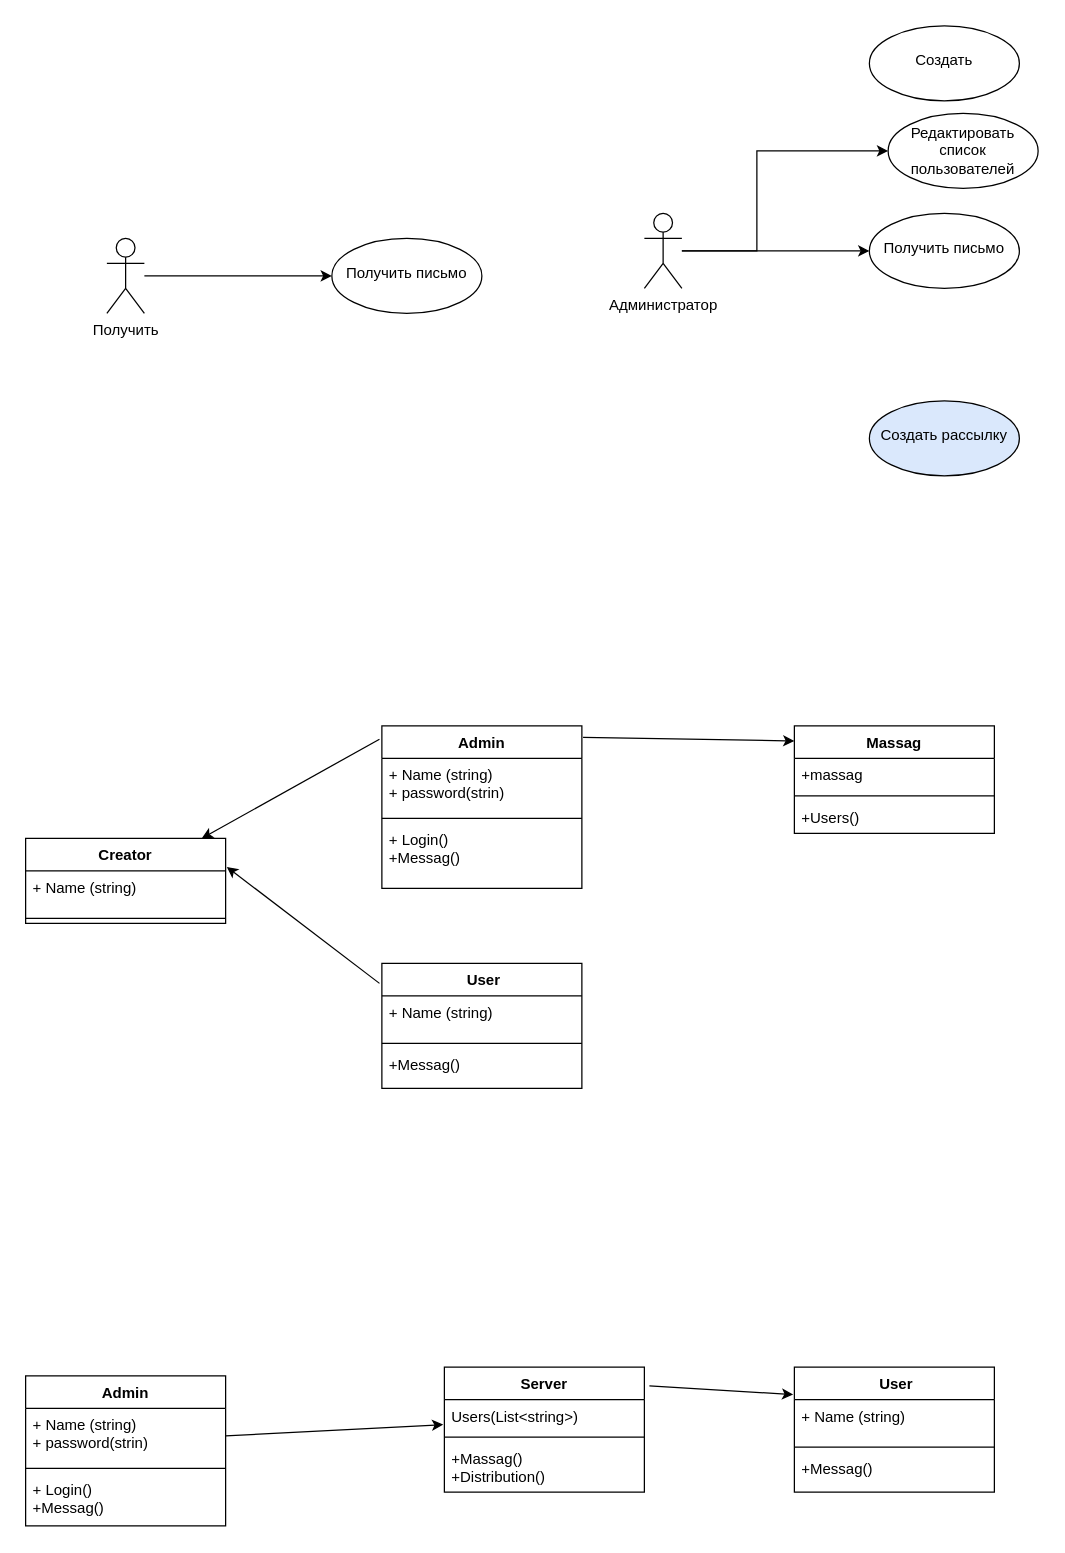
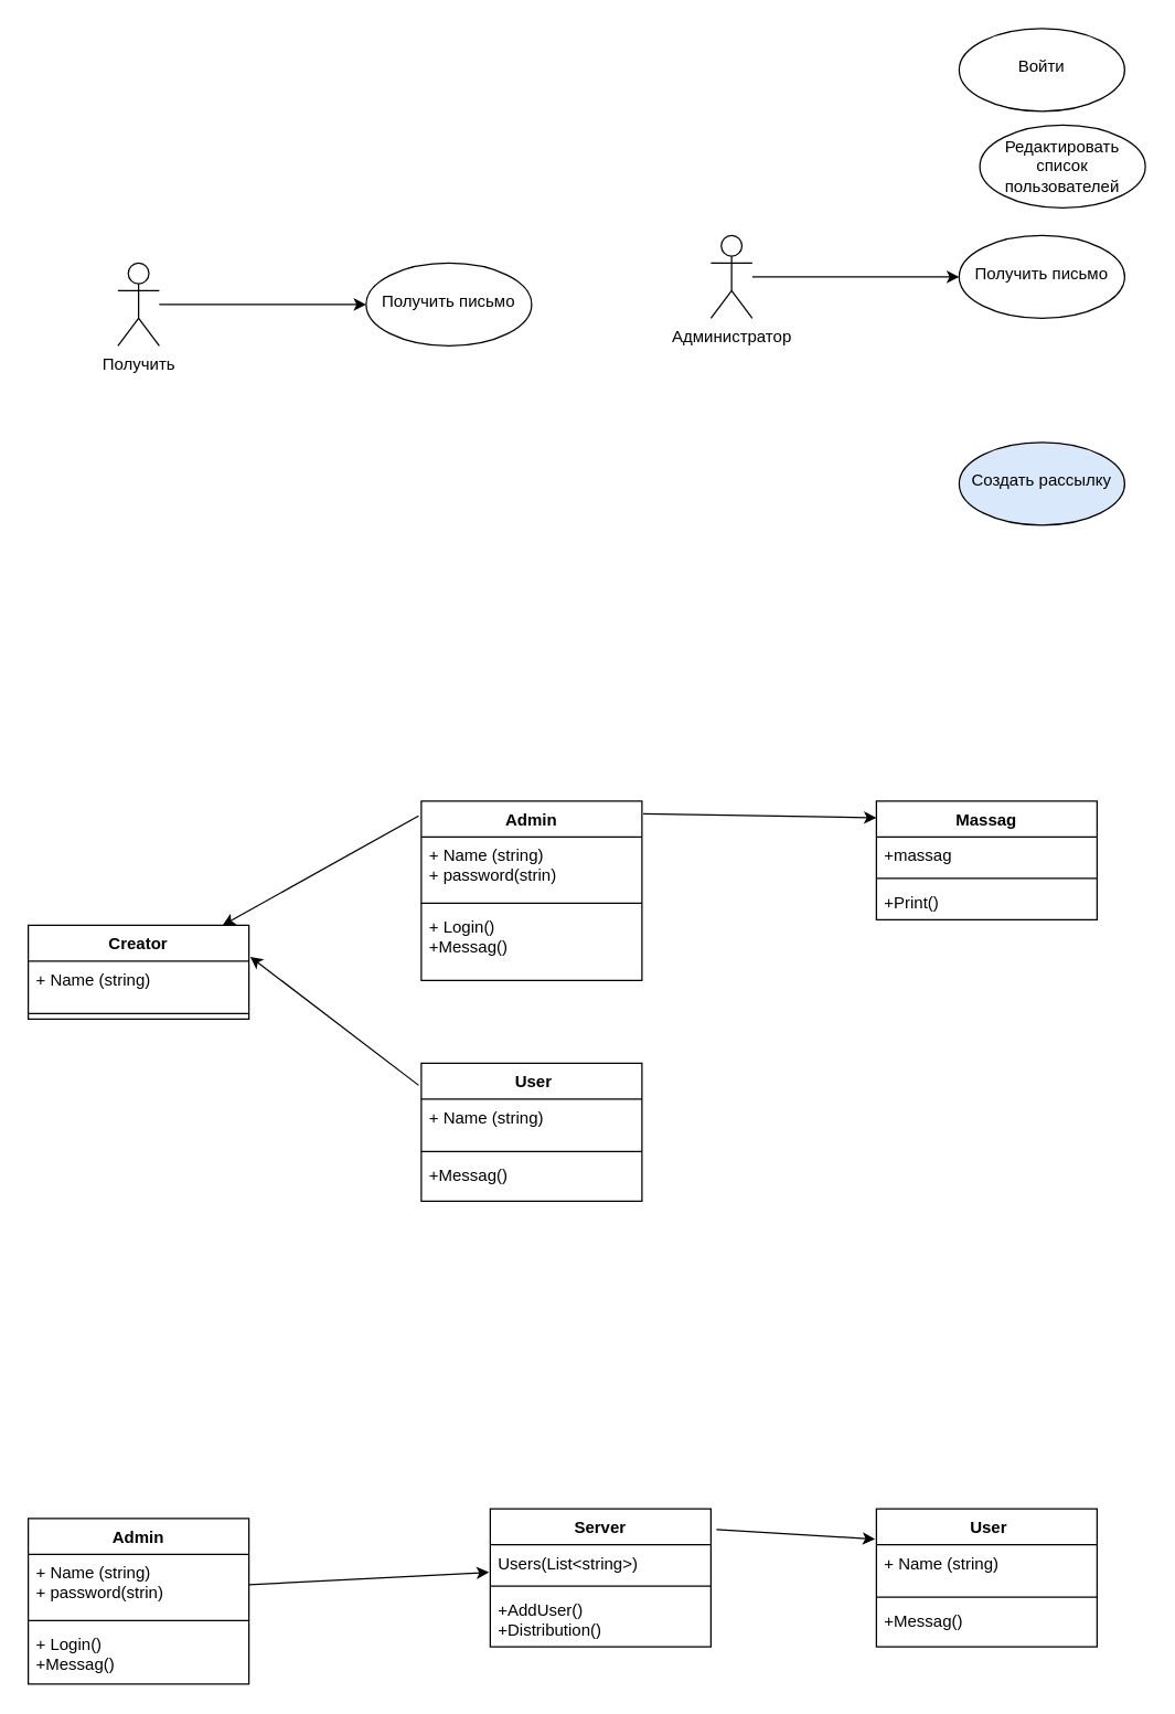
  <mxCell id="0" />
  <mxCell id="1" parent="0" />
  <mxCell id="2" value=" User" style="swimlane;fontStyle=1;align=center;verticalAlign=top;childLayout=stackLayout;horizontal=1;startSize=26;horizontalStack=0;resizeParent=1;resizeParentMax=0;resizeLast=0;collapsible=1;marginBottom=0;" vertex="1" parent="1"><mxGeometry x="305" y="770" width="160" height="100" as="geometry" /></mxCell>
  <mxCell id="3" value="+ Name (string) &#10;" style="text;strokeColor=none;fillColor=none;align=left;verticalAlign=top;spacingLeft=4;spacingRight=4;overflow=hidden;rotatable=0;points=[[0,0.5],[1,0.5]];portConstraint=eastwest;" vertex="1" parent="2"><mxGeometry y="26" width="160" height="34" as="geometry" /></mxCell>
  <mxCell id="4" value="" style="line;strokeWidth=1;fillColor=none;align=left;verticalAlign=middle;spacingTop=-1;spacingLeft=3;spacingRight=3;rotatable=0;labelPosition=right;points=[];portConstraint=eastwest;strokeColor=inherit;" vertex="1" parent="2"><mxGeometry y="60" width="160" height="8" as="geometry" /></mxCell>
  <mxCell id="5" value="+Messag()" style="text;strokeColor=none;fillColor=none;align=left;verticalAlign=top;spacingLeft=4;spacingRight=4;overflow=hidden;rotatable=0;points=[[0,0.5],[1,0.5]];portConstraint=eastwest;" vertex="1" parent="2"><mxGeometry y="68" width="160" height="32" as="geometry" /></mxCell>
  <mxCell id="6" value="" style="edgeStyle=orthogonalEdgeStyle;rounded=0;orthogonalLoop=1;jettySize=auto;html=1;" edge="1" parent="1" source="7" target="8"><mxGeometry relative="1" as="geometry" /></mxCell>
  <mxCell id="7" value="Получить" style="shape=umlActor;verticalLabelPosition=bottom;verticalAlign=top;html=1;" vertex="1" parent="1"><mxGeometry x="85" y="190" width="30" height="60" as="geometry" /></mxCell>
  <mxCell id="8" value="&lt;br&gt;Получить письмо" style="ellipse;whiteSpace=wrap;html=1;verticalAlign=top;" vertex="1" parent="1"><mxGeometry x="265" y="190" width="120" height="60" as="geometry" /></mxCell>
  <mxCell id="9" value="" style="edgeStyle=orthogonalEdgeStyle;rounded=0;orthogonalLoop=1;jettySize=auto;html=1;" edge="1" parent="1" source="11" target="12"><mxGeometry relative="1" as="geometry" /></mxCell>
- <mxCell id="10" value="" style="edgeStyle=orthogonalEdgeStyle;rounded=0;orthogonalLoop=1;jettySize=auto;html=1;" edge="1" parent="1" source="11" target="14"><mxGeometry relative="1" as="geometry"><Array as="points"><mxPoint x="605" y="200" /><mxPoint x="605" y="120" /></Array></mxGeometry></mxCell>
  <mxCell id="11" value="Администратор" style="shape=umlActor;verticalLabelPosition=bottom;verticalAlign=top;html=1;" vertex="1" parent="1"><mxGeometry x="515" y="170" width="30" height="60" as="geometry" /></mxCell>
  <mxCell id="12" value="&lt;br&gt;Получить письмо" style="ellipse;whiteSpace=wrap;html=1;verticalAlign=top;" vertex="1" parent="1"><mxGeometry x="695" y="170" width="120" height="60" as="geometry" /></mxCell>
- <mxCell id="13" value="&lt;br&gt;Создать" style="ellipse;whiteSpace=wrap;html=1;verticalAlign=top;" vertex="1" parent="1"><mxGeometry x="695" y="20" width="120" height="60" as="geometry" /></mxCell>
+ <mxCell id="13" value="&lt;br&gt;Войти" style="ellipse;whiteSpace=wrap;html=1;verticalAlign=top;" vertex="1" parent="1"><mxGeometry x="695" y="20" width="120" height="60" as="geometry" /></mxCell>
  <mxCell id="14" value="Редактировать список пользователей" style="ellipse;whiteSpace=wrap;html=1;verticalAlign=middle;" vertex="1" parent="1"><mxGeometry x="710" y="90" width="120" height="60" as="geometry" /></mxCell>
  <mxCell id="15" value="&lt;br&gt;Создать рассылку" style="ellipse;whiteSpace=wrap;html=1;verticalAlign=top;fillColor=#dae8fc;" vertex="1" parent="1"><mxGeometry x="695" y="320" width="120" height="60" as="geometry" /></mxCell>
  <mxCell id="16" value="Creator" style="swimlane;fontStyle=1;align=center;verticalAlign=top;childLayout=stackLayout;horizontal=1;startSize=26;horizontalStack=0;resizeParent=1;resizeParentMax=0;resizeLast=0;collapsible=1;marginBottom=0;" vertex="1" parent="1"><mxGeometry x="20" y="670" width="160" height="68" as="geometry" /></mxCell>
  <mxCell id="17" value="+ Name (string)&#10;" style="text;strokeColor=none;fillColor=none;align=left;verticalAlign=top;spacingLeft=4;spacingRight=4;overflow=hidden;rotatable=0;points=[[0,0.5],[1,0.5]];portConstraint=eastwest;" vertex="1" parent="16"><mxGeometry y="26" width="160" height="34" as="geometry" /></mxCell>
  <mxCell id="18" value="" style="line;strokeWidth=1;fillColor=none;align=left;verticalAlign=middle;spacingTop=-1;spacingLeft=3;spacingRight=3;rotatable=0;labelPosition=right;points=[];portConstraint=eastwest;strokeColor=inherit;" vertex="1" parent="16"><mxGeometry y="60" width="160" height="8" as="geometry" /></mxCell>
  <mxCell id="19" value="Admin" style="swimlane;fontStyle=1;align=center;verticalAlign=top;childLayout=stackLayout;horizontal=1;startSize=26;horizontalStack=0;resizeParent=1;resizeParentMax=0;resizeLast=0;collapsible=1;marginBottom=0;" vertex="1" parent="1"><mxGeometry x="305" y="580" width="160" height="130" as="geometry" /></mxCell>
  <mxCell id="20" value="+ Name (string)&#10;+ password(strin)&#10;" style="text;strokeColor=none;fillColor=none;align=left;verticalAlign=top;spacingLeft=4;spacingRight=4;overflow=hidden;rotatable=0;points=[[0,0.5],[1,0.5]];portConstraint=eastwest;" vertex="1" parent="19"><mxGeometry y="26" width="160" height="44" as="geometry" /></mxCell>
  <mxCell id="21" value="" style="line;strokeWidth=1;fillColor=none;align=left;verticalAlign=middle;spacingTop=-1;spacingLeft=3;spacingRight=3;rotatable=0;labelPosition=right;points=[];portConstraint=eastwest;strokeColor=inherit;" vertex="1" parent="19"><mxGeometry y="70" width="160" height="8" as="geometry" /></mxCell>
  <mxCell id="22" value="+ Login()&#10;+Messag()&#10;" style="text;strokeColor=none;fillColor=none;align=left;verticalAlign=top;spacingLeft=4;spacingRight=4;overflow=hidden;rotatable=0;points=[[0,0.5],[1,0.5]];portConstraint=eastwest;" vertex="1" parent="19"><mxGeometry y="78" width="160" height="52" as="geometry" /></mxCell>
  <mxCell id="23" value="" style="endArrow=classic;html=1;rounded=0;exitX=-0.012;exitY=0.082;exitDx=0;exitDy=0;exitPerimeter=0;" edge="1" parent="1" source="19" target="16"><mxGeometry width="50" height="50" relative="1" as="geometry"><mxPoint x="455" y="630" as="sourcePoint" /><mxPoint x="505" y="580" as="targetPoint" /></mxGeometry></mxCell>
  <mxCell id="24" value="" style="endArrow=classic;html=1;rounded=0;exitX=-0.012;exitY=0.16;exitDx=0;exitDy=0;exitPerimeter=0;entryX=1.006;entryY=-0.093;entryDx=0;entryDy=0;entryPerimeter=0;" edge="1" parent="1" source="2" target="17"><mxGeometry width="50" height="50" relative="1" as="geometry"><mxPoint x="-125" y="720" as="sourcePoint" /><mxPoint x="-75" y="670" as="targetPoint" /></mxGeometry></mxCell>
  <mxCell id="25" value="Massag" style="swimlane;fontStyle=1;align=center;verticalAlign=top;childLayout=stackLayout;horizontal=1;startSize=26;horizontalStack=0;resizeParent=1;resizeParentMax=0;resizeLast=0;collapsible=1;marginBottom=0;" vertex="1" parent="1"><mxGeometry x="635" y="580" width="160" height="86" as="geometry" /></mxCell>
  <mxCell id="26" value="+massag" style="text;strokeColor=none;fillColor=none;align=left;verticalAlign=top;spacingLeft=4;spacingRight=4;overflow=hidden;rotatable=0;points=[[0,0.5],[1,0.5]];portConstraint=eastwest;" vertex="1" parent="25"><mxGeometry y="26" width="160" height="26" as="geometry" /></mxCell>
  <mxCell id="27" value="" style="line;strokeWidth=1;fillColor=none;align=left;verticalAlign=middle;spacingTop=-1;spacingLeft=3;spacingRight=3;rotatable=0;labelPosition=right;points=[];portConstraint=eastwest;strokeColor=inherit;" vertex="1" parent="25"><mxGeometry y="52" width="160" height="8" as="geometry" /></mxCell>
- <mxCell id="28" value="+Users()" style="text;strokeColor=none;fillColor=none;align=left;verticalAlign=top;spacingLeft=4;spacingRight=4;overflow=hidden;rotatable=0;points=[[0,0.5],[1,0.5]];portConstraint=eastwest;" vertex="1" parent="25"><mxGeometry y="60" width="160" height="26" as="geometry" /></mxCell>
+ <mxCell id="28" value="+Print()" style="text;strokeColor=none;fillColor=none;align=left;verticalAlign=top;spacingLeft=4;spacingRight=4;overflow=hidden;rotatable=0;points=[[0,0.5],[1,0.5]];portConstraint=eastwest;" vertex="1" parent="25"><mxGeometry y="60" width="160" height="26" as="geometry" /></mxCell>
  <mxCell id="29" value="" style="endArrow=classic;html=1;rounded=0;exitX=1.006;exitY=0.071;exitDx=0;exitDy=0;exitPerimeter=0;entryX=0;entryY=0.14;entryDx=0;entryDy=0;entryPerimeter=0;" edge="1" parent="1" source="19" target="25"><mxGeometry width="50" height="50" relative="1" as="geometry"><mxPoint x="515" y="530" as="sourcePoint" /><mxPoint x="565" y="480" as="targetPoint" /></mxGeometry></mxCell>
  <mxCell id="30" value="Server" style="swimlane;fontStyle=1;align=center;verticalAlign=top;childLayout=stackLayout;horizontal=1;startSize=26;horizontalStack=0;resizeParent=1;resizeParentMax=0;resizeLast=0;collapsible=1;marginBottom=0;" vertex="1" parent="1"><mxGeometry x="355" y="1093" width="160" height="100" as="geometry" /></mxCell>
  <mxCell id="31" value="Users(List&lt;string&gt;)" style="text;strokeColor=none;fillColor=none;align=left;verticalAlign=top;spacingLeft=4;spacingRight=4;overflow=hidden;rotatable=0;points=[[0,0.5],[1,0.5]];portConstraint=eastwest;" vertex="1" parent="30"><mxGeometry y="26" width="160" height="26" as="geometry" /></mxCell>
  <mxCell id="32" value="" style="line;strokeWidth=1;fillColor=none;align=left;verticalAlign=middle;spacingTop=-1;spacingLeft=3;spacingRight=3;rotatable=0;labelPosition=right;points=[];portConstraint=eastwest;strokeColor=inherit;" vertex="1" parent="30"><mxGeometry y="52" width="160" height="8" as="geometry" /></mxCell>
- <mxCell id="33" value="+Massag()&#10;+Distribution()" style="text;strokeColor=none;fillColor=none;align=left;verticalAlign=top;spacingLeft=4;spacingRight=4;overflow=hidden;rotatable=0;points=[[0,0.5],[1,0.5]];portConstraint=eastwest;" vertex="1" parent="30"><mxGeometry y="60" width="160" height="40" as="geometry" /></mxCell>
+ <mxCell id="33" value="+AddUser()&#10;+Distribution()" style="text;strokeColor=none;fillColor=none;align=left;verticalAlign=top;spacingLeft=4;spacingRight=4;overflow=hidden;rotatable=0;points=[[0,0.5],[1,0.5]];portConstraint=eastwest;" vertex="1" parent="30"><mxGeometry y="60" width="160" height="40" as="geometry" /></mxCell>
  <mxCell id="34" value="Admin" style="swimlane;fontStyle=1;align=center;verticalAlign=top;childLayout=stackLayout;horizontal=1;startSize=26;horizontalStack=0;resizeParent=1;resizeParentMax=0;resizeLast=0;collapsible=1;marginBottom=0;" vertex="1" parent="1"><mxGeometry x="20" y="1100" width="160" height="120" as="geometry" /></mxCell>
  <mxCell id="35" value="+ Name (string)&#10;+ password(strin)&#10;" style="text;strokeColor=none;fillColor=none;align=left;verticalAlign=top;spacingLeft=4;spacingRight=4;overflow=hidden;rotatable=0;points=[[0,0.5],[1,0.5]];portConstraint=eastwest;" vertex="1" parent="34"><mxGeometry y="26" width="160" height="44" as="geometry" /></mxCell>
  <mxCell id="36" value="" style="line;strokeWidth=1;fillColor=none;align=left;verticalAlign=middle;spacingTop=-1;spacingLeft=3;spacingRight=3;rotatable=0;labelPosition=right;points=[];portConstraint=eastwest;strokeColor=inherit;" vertex="1" parent="34"><mxGeometry y="70" width="160" height="8" as="geometry" /></mxCell>
  <mxCell id="37" value="+ Login()&#10;+Messag()&#10;" style="text;strokeColor=none;fillColor=none;align=left;verticalAlign=top;spacingLeft=4;spacingRight=4;overflow=hidden;rotatable=0;points=[[0,0.5],[1,0.5]];portConstraint=eastwest;" vertex="1" parent="34"><mxGeometry y="78" width="160" height="42" as="geometry" /></mxCell>
  <mxCell id="38" value=" User" style="swimlane;fontStyle=1;align=center;verticalAlign=top;childLayout=stackLayout;horizontal=1;startSize=26;horizontalStack=0;resizeParent=1;resizeParentMax=0;resizeLast=0;collapsible=1;marginBottom=0;" vertex="1" parent="1"><mxGeometry x="635" y="1093" width="160" height="100" as="geometry" /></mxCell>
  <mxCell id="39" value="+ Name (string) &#10;" style="text;strokeColor=none;fillColor=none;align=left;verticalAlign=top;spacingLeft=4;spacingRight=4;overflow=hidden;rotatable=0;points=[[0,0.5],[1,0.5]];portConstraint=eastwest;" vertex="1" parent="38"><mxGeometry y="26" width="160" height="34" as="geometry" /></mxCell>
  <mxCell id="40" value="" style="line;strokeWidth=1;fillColor=none;align=left;verticalAlign=middle;spacingTop=-1;spacingLeft=3;spacingRight=3;rotatable=0;labelPosition=right;points=[];portConstraint=eastwest;strokeColor=inherit;" vertex="1" parent="38"><mxGeometry y="60" width="160" height="8" as="geometry" /></mxCell>
  <mxCell id="41" value="+Messag()" style="text;strokeColor=none;fillColor=none;align=left;verticalAlign=top;spacingLeft=4;spacingRight=4;overflow=hidden;rotatable=0;points=[[0,0.5],[1,0.5]];portConstraint=eastwest;" vertex="1" parent="38"><mxGeometry y="68" width="160" height="32" as="geometry" /></mxCell>
  <mxCell id="42" value="" style="endArrow=classic;html=1;rounded=0;exitX=1;exitY=0.5;exitDx=0;exitDy=0;entryX=-0.006;entryY=0.769;entryDx=0;entryDy=0;entryPerimeter=0;" edge="1" parent="1" source="35" target="31"><mxGeometry width="50" height="50" relative="1" as="geometry"><mxPoint x="165" y="1030" as="sourcePoint" /><mxPoint x="215" y="980" as="targetPoint" /></mxGeometry></mxCell>
  <mxCell id="43" value="" style="endArrow=classic;html=1;rounded=0;exitX=1.025;exitY=0.15;exitDx=0;exitDy=0;exitPerimeter=0;entryX=-0.006;entryY=-0.118;entryDx=0;entryDy=0;entryPerimeter=0;" edge="1" parent="1" source="30" target="39"><mxGeometry width="50" height="50" relative="1" as="geometry"><mxPoint x="415" y="1010" as="sourcePoint" /><mxPoint x="465" y="960" as="targetPoint" /></mxGeometry></mxCell>
